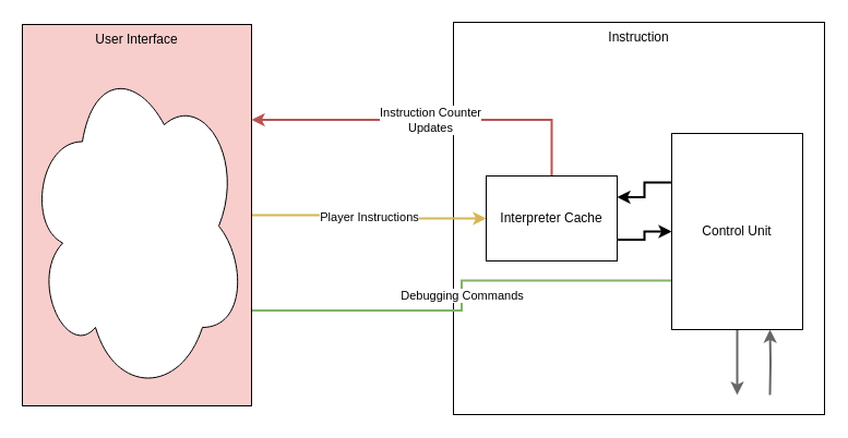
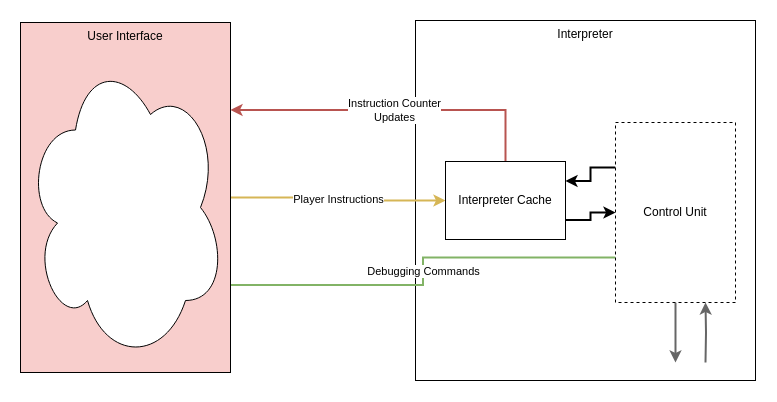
  <mxCell id="0" />
  <mxCell id="1" parent="0" />
- <mxCell id="2" value="Instruction" style="rounded=0;whiteSpace=wrap;html=1;shadow=0;comic=0;verticalAlign=top;" vertex="1" parent="1"><mxGeometry x="415" y="20" width="340" height="360" as="geometry" /></mxCell>
+ <mxCell id="2" value="Interpreter" style="rounded=0;whiteSpace=wrap;html=1;shadow=0;comic=0;verticalAlign=top;" vertex="1" parent="1"><mxGeometry x="415" y="20" width="340" height="360" as="geometry" /></mxCell>
  <mxCell id="3" value="Debugging Commands" style="edgeStyle=orthogonalEdgeStyle;rounded=0;orthogonalLoop=1;jettySize=auto;html=1;exitX=1;exitY=0.75;exitDx=0;exitDy=0;strokeWidth=2;fillColor=#d5e8d4;strokeColor=#82b366;entryX=0;entryY=0.75;entryDx=0;entryDy=0;endArrow=none;" edge="1" parent="1" source="5" target="11"><mxGeometry relative="1" as="geometry"><mxPoint x="505" y="422" as="targetPoint" /></mxGeometry></mxCell>
  <mxCell id="4" value="Player Instructions" style="edgeStyle=orthogonalEdgeStyle;rounded=0;orthogonalLoop=1;jettySize=auto;html=1;exitX=1;exitY=0.5;exitDx=0;exitDy=0;entryX=0;entryY=0.5;entryDx=0;entryDy=0;strokeWidth=2;fillColor=#fff2cc;strokeColor=#d6b656;" edge="1" parent="1" source="5" target="8"><mxGeometry relative="1" as="geometry" /></mxCell>
  <mxCell id="5" value="User Interface" style="rounded=0;whiteSpace=wrap;html=1;shadow=0;comic=0;verticalAlign=top;fillColor=#f8cecc;" vertex="1" parent="1"><mxGeometry x="20" y="22" width="210" height="350" as="geometry" /></mxCell>
  <mxCell id="6" value="Instruction Counter&lt;br&gt;Updates" style="edgeStyle=orthogonalEdgeStyle;rounded=0;orthogonalLoop=1;jettySize=auto;html=1;exitX=0.5;exitY=0;exitDx=0;exitDy=0;entryX=1;entryY=0.25;entryDx=0;entryDy=0;strokeWidth=2;fillColor=#f8cecc;strokeColor=#b85450;" edge="1" parent="1" source="8" target="5"><mxGeometry relative="1" as="geometry" /></mxCell>
  <mxCell id="7" style="edgeStyle=orthogonalEdgeStyle;rounded=0;orthogonalLoop=1;jettySize=auto;html=1;exitX=1;exitY=0.75;exitDx=0;exitDy=0;entryX=0;entryY=0.5;entryDx=0;entryDy=0;strokeWidth=2;" edge="1" parent="1" source="8" target="11"><mxGeometry relative="1" as="geometry" /></mxCell>
  <mxCell id="8" value="Interpreter Cache" style="rounded=0;whiteSpace=wrap;html=1;" vertex="1" parent="1"><mxGeometry x="445" y="161" width="120" height="78" as="geometry" /></mxCell>
  <mxCell id="9" style="edgeStyle=orthogonalEdgeStyle;rounded=0;orthogonalLoop=1;jettySize=auto;html=1;exitX=0;exitY=0.25;exitDx=0;exitDy=0;entryX=1;entryY=0.25;entryDx=0;entryDy=0;strokeWidth=2;" edge="1" parent="1" source="11" target="8"><mxGeometry relative="1" as="geometry" /></mxCell>
  <mxCell id="10" style="edgeStyle=orthogonalEdgeStyle;rounded=0;orthogonalLoop=1;jettySize=auto;html=1;exitX=0.5;exitY=1;exitDx=0;exitDy=0;strokeWidth=2;gradientColor=#b3b3b3;fillColor=#f5f5f5;strokeColor=#666666;" edge="1" parent="1" source="11"><mxGeometry relative="1" as="geometry"><mxPoint x="675" y="362" as="targetPoint" /></mxGeometry></mxCell>
- <mxCell id="11" value="Control Unit" style="rounded=0;whiteSpace=wrap;html=1;" vertex="1" parent="1"><mxGeometry x="615" y="122" width="120" height="180" as="geometry" /></mxCell>
+ <mxCell id="11" value="Control Unit" style="rounded=0;whiteSpace=wrap;html=1;dashed=1;" vertex="1" parent="1"><mxGeometry x="615" y="122" width="120" height="180" as="geometry" /></mxCell>
  <mxCell id="12" style="edgeStyle=orthogonalEdgeStyle;rounded=0;orthogonalLoop=1;jettySize=auto;html=1;strokeWidth=2;entryX=0.75;entryY=1;entryDx=0;entryDy=0;gradientColor=#b3b3b3;fillColor=#f5f5f5;strokeColor=#666666;" edge="1" parent="1" target="11"><mxGeometry relative="1" as="geometry"><mxPoint x="705" y="362" as="sourcePoint" /><Array as="points" /></mxGeometry></mxCell>
  <mxCell id="13" value="" style="ellipse;shape=cloud;whiteSpace=wrap;html=1;" vertex="1" parent="1"><mxGeometry x="25" y="52" width="200" height="310" as="geometry" /></mxCell>
